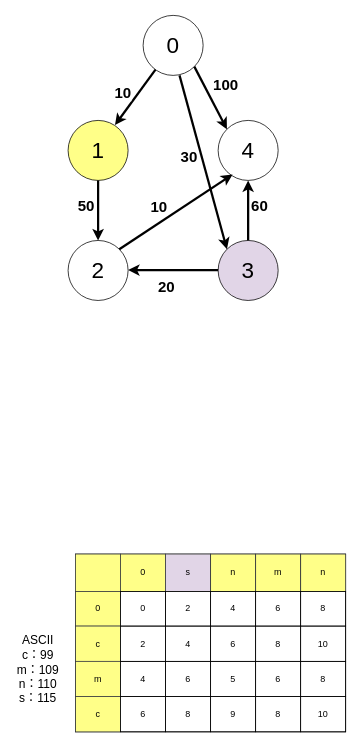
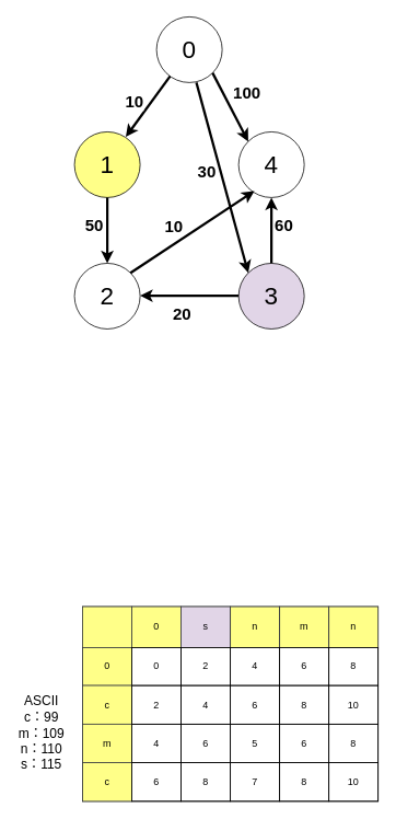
  <mxCell id="0" />
  <mxCell id="1" parent="0" />
  <mxCell id="2" value="&lt;font style=&quot;font-size: 30px;&quot;&gt;0&lt;/font&gt;" style="ellipse;whiteSpace=wrap;html=1;aspect=fixed;" vertex="1" parent="1"><mxGeometry x="190" y="20" width="80" height="80" as="geometry" /></mxCell>
  <mxCell id="3" value="&lt;font style=&quot;font-size: 30px;&quot;&gt;1&lt;/font&gt;" style="ellipse;whiteSpace=wrap;html=1;aspect=fixed;fillColor=#ffff88;" vertex="1" parent="1"><mxGeometry x="90" y="160" width="80" height="80" as="geometry" /></mxCell>
  <mxCell id="4" value="&lt;font style=&quot;font-size: 30px;&quot;&gt;4&lt;/font&gt;" style="ellipse;whiteSpace=wrap;html=1;aspect=fixed;" vertex="1" parent="1"><mxGeometry x="290" y="160" width="80" height="80" as="geometry" /></mxCell>
  <mxCell id="5" value="&lt;font style=&quot;font-size: 30px;&quot;&gt;2&lt;/font&gt;" style="ellipse;whiteSpace=wrap;html=1;aspect=fixed;" vertex="1" parent="1"><mxGeometry x="90" y="320" width="80" height="80" as="geometry" /></mxCell>
  <mxCell id="6" value="&lt;font style=&quot;font-size: 30px;&quot;&gt;3&lt;/font&gt;" style="ellipse;whiteSpace=wrap;html=1;aspect=fixed;fillColor=#e1d5e7;" vertex="1" parent="1"><mxGeometry x="290" y="320" width="80" height="80" as="geometry" /></mxCell>
  <mxCell id="7" value="" style="endArrow=classic;html=1;rounded=0;curved=0;strokeWidth=3;" edge="1" parent="1" source="2"><mxGeometry relative="1" as="geometry"><mxPoint x="201" y="90" as="sourcePoint" /><mxPoint x="152.475" y="166.254" as="targetPoint" /></mxGeometry></mxCell>
  <mxCell id="8" value="&lt;font style=&quot;font-size: 20px;&quot;&gt;&lt;b&gt;10&lt;/b&gt;&lt;/font&gt;" style="edgeLabel;resizable=0;html=1;;align=center;verticalAlign=middle;" connectable="0" vertex="1" parent="7"><mxGeometry relative="1" as="geometry"><mxPoint x="-17" y="-8" as="offset" /></mxGeometry></mxCell>
  <mxCell id="9" value="" style="endArrow=classic;html=1;rounded=0;curved=0;strokeWidth=3;entryX=0.5;entryY=0;entryDx=0;entryDy=0;exitX=0.5;exitY=1;exitDx=0;exitDy=0;" edge="1" parent="1" source="3" target="5"><mxGeometry relative="1" as="geometry"><mxPoint x="130" y="250" as="sourcePoint" /><mxPoint x="79.995" y="316.254" as="targetPoint" /></mxGeometry></mxCell>
  <mxCell id="10" value="&lt;font style=&quot;font-size: 20px;&quot;&gt;&lt;b&gt;50&lt;/b&gt;&lt;/font&gt;" style="edgeLabel;resizable=0;html=1;;align=center;verticalAlign=middle;" connectable="0" vertex="1" parent="9"><mxGeometry relative="1" as="geometry"><mxPoint x="-17" y="-8" as="offset" /></mxGeometry></mxCell>
  <mxCell id="11" value="" style="endArrow=classic;html=1;rounded=0;curved=0;strokeWidth=3;entryX=0;entryY=0;entryDx=0;entryDy=0;exitX=1;exitY=1;exitDx=0;exitDy=0;" edge="1" parent="1" source="2" target="4"><mxGeometry relative="1" as="geometry"><mxPoint x="258.52" y="83.75" as="sourcePoint" /><mxPoint x="209.995" y="160.004" as="targetPoint" /></mxGeometry></mxCell>
  <mxCell id="12" value="&lt;font style=&quot;font-size: 20px;&quot;&gt;&lt;b&gt;100&lt;/b&gt;&lt;/font&gt;" style="edgeLabel;resizable=0;html=1;;align=center;verticalAlign=middle;horizontal=1;" connectable="0" vertex="1" parent="11"><mxGeometry relative="1" as="geometry"><mxPoint x="20" y="-18" as="offset" /></mxGeometry></mxCell>
  <mxCell id="13" value="" style="endArrow=classic;html=1;rounded=0;curved=0;strokeWidth=3;entryX=0;entryY=0;entryDx=0;entryDy=0;" edge="1" parent="1" target="6"><mxGeometry relative="1" as="geometry"><mxPoint x="238.52" y="100" as="sourcePoint" /><mxPoint x="189.995" y="176.254" as="targetPoint" /></mxGeometry></mxCell>
  <mxCell id="14" value="&lt;font style=&quot;font-size: 20px;&quot;&gt;&lt;b&gt;30&lt;/b&gt;&lt;/font&gt;" style="edgeLabel;resizable=0;html=1;;align=center;verticalAlign=middle;" connectable="0" vertex="1" parent="13"><mxGeometry relative="1" as="geometry"><mxPoint x="-20" y="-8" as="offset" /></mxGeometry></mxCell>
  <mxCell id="15" value="" style="endArrow=classic;html=1;rounded=0;curved=0;strokeWidth=3;entryX=0.24;entryY=0.9;entryDx=0;entryDy=0;entryPerimeter=0;exitX=1;exitY=0;exitDx=0;exitDy=0;" edge="1" parent="1" source="5" target="4"><mxGeometry relative="1" as="geometry"><mxPoint x="158.52" y="330" as="sourcePoint" /><mxPoint x="109.995" y="406.254" as="targetPoint" /></mxGeometry></mxCell>
  <mxCell id="16" value="&lt;font style=&quot;font-size: 20px;&quot;&gt;&lt;b&gt;10&lt;/b&gt;&lt;/font&gt;" style="edgeLabel;resizable=0;html=1;;align=center;verticalAlign=middle;" connectable="0" vertex="1" parent="15"><mxGeometry relative="1" as="geometry"><mxPoint x="-23" y="-8" as="offset" /></mxGeometry></mxCell>
  <mxCell id="17" value="" style="endArrow=classic;html=1;rounded=0;curved=0;strokeWidth=3;entryX=1;entryY=0.5;entryDx=0;entryDy=0;" edge="1" parent="1"><mxGeometry relative="1" as="geometry"><mxPoint x="290" y="359.5" as="sourcePoint" /><mxPoint x="170" y="359.5" as="targetPoint" /></mxGeometry></mxCell>
  <mxCell id="18" value="&lt;font style=&quot;font-size: 20px;&quot;&gt;&lt;b&gt;20&lt;/b&gt;&lt;/font&gt;" style="edgeLabel;resizable=0;html=1;;align=center;verticalAlign=middle;" connectable="0" vertex="1" parent="17"><mxGeometry relative="1" as="geometry"><mxPoint x="-10" y="21" as="offset" /></mxGeometry></mxCell>
  <mxCell id="19" value="" style="endArrow=classic;html=1;rounded=0;curved=0;strokeWidth=3;exitX=0.5;exitY=0;exitDx=0;exitDy=0;entryX=0.5;entryY=1;entryDx=0;entryDy=0;" edge="1" parent="1" source="6" target="4"><mxGeometry relative="1" as="geometry"><mxPoint x="334" y="320" as="sourcePoint" /><mxPoint x="340" y="240" as="targetPoint" /></mxGeometry></mxCell>
  <mxCell id="20" value="&lt;font style=&quot;font-size: 20px;&quot;&gt;&lt;b&gt;60&lt;/b&gt;&lt;/font&gt;" style="edgeLabel;resizable=0;html=1;;align=center;verticalAlign=middle;" connectable="0" vertex="1" parent="19"><mxGeometry relative="1" as="geometry"><mxPoint x="14" y="-8" as="offset" /></mxGeometry></mxCell>
  <mxCell id="21" value="" style="childLayout=tableLayout;recursiveResize=0;shadow=0;fillColor=none;strokeWidth=1;" vertex="1" parent="1"><mxGeometry x="100" y="738" width="360" height="237" as="geometry" /></mxCell>
  <mxCell id="22" value="" style="shape=tableRow;horizontal=0;startSize=0;swimlaneHead=0;swimlaneBody=0;top=0;left=0;bottom=0;right=0;dropTarget=0;collapsible=0;recursiveResize=0;expand=0;fontStyle=0;fillColor=#ffff88;strokeColor=#36393d;" vertex="1" parent="21"><mxGeometry width="360" height="50" as="geometry" /></mxCell>
  <mxCell id="23" style="connectable=0;recursiveResize=0;strokeColor=#36393d;fillColor=#ffff88;align=center;whiteSpace=wrap;html=1;" vertex="1" parent="22"><mxGeometry width="60" height="50" as="geometry"><mxRectangle width="60" height="50" as="alternateBounds" /></mxGeometry></mxCell>
  <mxCell id="24" value="0" style="connectable=0;recursiveResize=0;strokeColor=#36393d;fillColor=#ffff88;align=center;whiteSpace=wrap;html=1;" vertex="1" parent="22"><mxGeometry x="60" width="60" height="50" as="geometry"><mxRectangle width="60" height="50" as="alternateBounds" /></mxGeometry></mxCell>
  <mxCell id="25" value="s" style="connectable=0;recursiveResize=0;strokeColor=#36393d;fillColor=#e1d5e7;align=center;whiteSpace=wrap;html=1;" vertex="1" parent="22"><mxGeometry x="120" width="60" height="50" as="geometry"><mxRectangle width="60" height="50" as="alternateBounds" /></mxGeometry></mxCell>
  <mxCell id="26" value="n" style="connectable=0;recursiveResize=0;strokeColor=inherit;fillColor=none;align=center;whiteSpace=wrap;html=1;" vertex="1" parent="22"><mxGeometry x="180" width="60" height="50" as="geometry"><mxRectangle width="60" height="50" as="alternateBounds" /></mxGeometry></mxCell>
  <mxCell id="27" value="m" style="connectable=0;recursiveResize=0;strokeColor=inherit;fillColor=none;align=center;whiteSpace=wrap;html=1;" vertex="1" parent="22"><mxGeometry x="240" width="60" height="50" as="geometry"><mxRectangle width="60" height="50" as="alternateBounds" /></mxGeometry></mxCell>
  <mxCell id="28" value="n" style="connectable=0;recursiveResize=0;strokeColor=inherit;fillColor=none;align=center;whiteSpace=wrap;html=1;" vertex="1" parent="22"><mxGeometry x="300" width="60" height="50" as="geometry"><mxRectangle width="60" height="50" as="alternateBounds" /></mxGeometry></mxCell>
  <mxCell id="29" style="shape=tableRow;horizontal=0;startSize=0;swimlaneHead=0;swimlaneBody=0;top=0;left=0;bottom=0;right=0;dropTarget=0;collapsible=0;recursiveResize=0;expand=0;fontStyle=0;fillColor=none;strokeColor=inherit;" vertex="1" parent="21"><mxGeometry y="50" width="360" height="46" as="geometry" /></mxCell>
  <mxCell id="30" value="0" style="connectable=0;recursiveResize=0;strokeColor=#36393d;fillColor=#ffff88;align=center;whiteSpace=wrap;html=1;" vertex="1" parent="29"><mxGeometry width="60" height="46" as="geometry"><mxRectangle width="60" height="46" as="alternateBounds" /></mxGeometry></mxCell>
  <mxCell id="31" value="0" style="connectable=0;recursiveResize=0;strokeColor=inherit;fillColor=none;align=center;whiteSpace=wrap;html=1;" vertex="1" parent="29"><mxGeometry x="60" width="60" height="46" as="geometry"><mxRectangle width="60" height="46" as="alternateBounds" /></mxGeometry></mxCell>
  <mxCell id="32" value="2" style="connectable=0;recursiveResize=0;strokeColor=inherit;fillColor=none;align=center;whiteSpace=wrap;html=1;" vertex="1" parent="29"><mxGeometry x="120" width="60" height="46" as="geometry"><mxRectangle width="60" height="46" as="alternateBounds" /></mxGeometry></mxCell>
  <mxCell id="33" value="4" style="connectable=0;recursiveResize=0;strokeColor=inherit;fillColor=none;align=center;whiteSpace=wrap;html=1;" vertex="1" parent="29"><mxGeometry x="180" width="60" height="46" as="geometry"><mxRectangle width="60" height="46" as="alternateBounds" /></mxGeometry></mxCell>
  <mxCell id="34" value="6" style="connectable=0;recursiveResize=0;strokeColor=inherit;fillColor=none;align=center;whiteSpace=wrap;html=1;" vertex="1" parent="29"><mxGeometry x="240" width="60" height="46" as="geometry"><mxRectangle width="60" height="46" as="alternateBounds" /></mxGeometry></mxCell>
  <mxCell id="35" value="8" style="connectable=0;recursiveResize=0;strokeColor=inherit;fillColor=none;align=center;whiteSpace=wrap;html=1;" vertex="1" parent="29"><mxGeometry x="300" width="60" height="46" as="geometry"><mxRectangle width="60" height="46" as="alternateBounds" /></mxGeometry></mxCell>
  <mxCell id="36" style="shape=tableRow;horizontal=0;startSize=0;swimlaneHead=0;swimlaneBody=0;top=0;left=0;bottom=0;right=0;dropTarget=0;collapsible=0;recursiveResize=0;expand=0;fontStyle=0;fillColor=none;strokeColor=inherit;" vertex="1" parent="21"><mxGeometry y="96" width="360" height="47" as="geometry" /></mxCell>
  <mxCell id="37" value="c" style="connectable=0;recursiveResize=0;strokeColor=#36393d;fillColor=#ffff88;align=center;whiteSpace=wrap;html=1;" vertex="1" parent="36"><mxGeometry width="60" height="47" as="geometry"><mxRectangle width="60" height="47" as="alternateBounds" /></mxGeometry></mxCell>
  <mxCell id="38" value="2" style="connectable=0;recursiveResize=0;strokeColor=inherit;fillColor=none;align=center;whiteSpace=wrap;html=1;" vertex="1" parent="36"><mxGeometry x="60" width="60" height="47" as="geometry"><mxRectangle width="60" height="47" as="alternateBounds" /></mxGeometry></mxCell>
  <mxCell id="39" value="4" style="connectable=0;recursiveResize=0;strokeColor=inherit;fillColor=none;align=center;whiteSpace=wrap;html=1;" vertex="1" parent="36"><mxGeometry x="120" width="60" height="47" as="geometry"><mxRectangle width="60" height="47" as="alternateBounds" /></mxGeometry></mxCell>
  <mxCell id="40" value="6" style="connectable=0;recursiveResize=0;strokeColor=inherit;fillColor=none;align=center;whiteSpace=wrap;html=1;" vertex="1" parent="36"><mxGeometry x="180" width="60" height="47" as="geometry"><mxRectangle width="60" height="47" as="alternateBounds" /></mxGeometry></mxCell>
  <mxCell id="41" value="8" style="connectable=0;recursiveResize=0;strokeColor=inherit;fillColor=none;align=center;whiteSpace=wrap;html=1;" vertex="1" parent="36"><mxGeometry x="240" width="60" height="47" as="geometry"><mxRectangle width="60" height="47" as="alternateBounds" /></mxGeometry></mxCell>
  <mxCell id="42" value="10" style="connectable=0;recursiveResize=0;strokeColor=inherit;fillColor=none;align=center;whiteSpace=wrap;html=1;" vertex="1" parent="36"><mxGeometry x="300" width="60" height="47" as="geometry"><mxRectangle width="60" height="47" as="alternateBounds" /></mxGeometry></mxCell>
  <mxCell id="43" style="shape=tableRow;horizontal=0;startSize=0;swimlaneHead=0;swimlaneBody=0;top=0;left=0;bottom=0;right=0;dropTarget=0;collapsible=0;recursiveResize=0;expand=0;fontStyle=0;fillColor=none;strokeColor=inherit;" vertex="1" parent="21"><mxGeometry y="143" width="360" height="47" as="geometry" /></mxCell>
  <mxCell id="44" value="m" style="connectable=0;recursiveResize=0;strokeColor=#36393d;fillColor=#ffff88;align=center;whiteSpace=wrap;html=1;" vertex="1" parent="43"><mxGeometry width="60" height="47" as="geometry"><mxRectangle width="60" height="47" as="alternateBounds" /></mxGeometry></mxCell>
  <mxCell id="45" value="4" style="connectable=0;recursiveResize=0;strokeColor=inherit;fillColor=none;align=center;whiteSpace=wrap;html=1;" vertex="1" parent="43"><mxGeometry x="60" width="60" height="47" as="geometry"><mxRectangle width="60" height="47" as="alternateBounds" /></mxGeometry></mxCell>
  <mxCell id="46" value="6" style="connectable=0;recursiveResize=0;strokeColor=inherit;fillColor=none;align=center;whiteSpace=wrap;html=1;" vertex="1" parent="43"><mxGeometry x="120" width="60" height="47" as="geometry"><mxRectangle width="60" height="47" as="alternateBounds" /></mxGeometry></mxCell>
  <mxCell id="47" value="5" style="connectable=0;recursiveResize=0;strokeColor=inherit;fillColor=none;align=center;whiteSpace=wrap;html=1;" vertex="1" parent="43"><mxGeometry x="180" width="60" height="47" as="geometry"><mxRectangle width="60" height="47" as="alternateBounds" /></mxGeometry></mxCell>
  <mxCell id="48" value="6" style="connectable=0;recursiveResize=0;strokeColor=inherit;fillColor=none;align=center;whiteSpace=wrap;html=1;" vertex="1" parent="43"><mxGeometry x="240" width="60" height="47" as="geometry"><mxRectangle width="60" height="47" as="alternateBounds" /></mxGeometry></mxCell>
  <mxCell id="49" value="8" style="connectable=0;recursiveResize=0;strokeColor=inherit;fillColor=none;align=center;whiteSpace=wrap;html=1;" vertex="1" parent="43"><mxGeometry x="300" width="60" height="47" as="geometry"><mxRectangle width="60" height="47" as="alternateBounds" /></mxGeometry></mxCell>
  <mxCell id="50" style="shape=tableRow;horizontal=0;startSize=0;swimlaneHead=0;swimlaneBody=0;top=0;left=0;bottom=0;right=0;dropTarget=0;collapsible=0;recursiveResize=0;expand=0;fontStyle=0;fillColor=none;strokeColor=inherit;" vertex="1" parent="21"><mxGeometry y="190" width="360" height="47" as="geometry" /></mxCell>
  <mxCell id="51" value="c" style="connectable=0;recursiveResize=0;strokeColor=#36393d;fillColor=#ffff88;align=center;whiteSpace=wrap;html=1;" vertex="1" parent="50"><mxGeometry width="60" height="47" as="geometry"><mxRectangle width="60" height="47" as="alternateBounds" /></mxGeometry></mxCell>
  <mxCell id="52" value="6" style="connectable=0;recursiveResize=0;strokeColor=inherit;fillColor=none;align=center;whiteSpace=wrap;html=1;" vertex="1" parent="50"><mxGeometry x="60" width="60" height="47" as="geometry"><mxRectangle width="60" height="47" as="alternateBounds" /></mxGeometry></mxCell>
  <mxCell id="53" value="8" style="connectable=0;recursiveResize=0;strokeColor=inherit;fillColor=none;align=center;whiteSpace=wrap;html=1;" vertex="1" parent="50"><mxGeometry x="120" width="60" height="47" as="geometry"><mxRectangle width="60" height="47" as="alternateBounds" /></mxGeometry></mxCell>
- <mxCell id="54" value="9" style="connectable=0;recursiveResize=0;strokeColor=inherit;fillColor=none;align=center;whiteSpace=wrap;html=1;" vertex="1" parent="50"><mxGeometry x="180" width="60" height="47" as="geometry"><mxRectangle width="60" height="47" as="alternateBounds" /></mxGeometry></mxCell>
+ <mxCell id="54" value="7" style="connectable=0;recursiveResize=0;strokeColor=inherit;fillColor=none;align=center;whiteSpace=wrap;html=1;" vertex="1" parent="50"><mxGeometry x="180" width="60" height="47" as="geometry"><mxRectangle width="60" height="47" as="alternateBounds" /></mxGeometry></mxCell>
  <mxCell id="55" value="8" style="connectable=0;recursiveResize=0;strokeColor=inherit;fillColor=none;align=center;whiteSpace=wrap;html=1;" vertex="1" parent="50"><mxGeometry x="240" width="60" height="47" as="geometry"><mxRectangle width="60" height="47" as="alternateBounds" /></mxGeometry></mxCell>
  <mxCell id="56" value="10" style="connectable=0;recursiveResize=0;strokeColor=inherit;fillColor=none;align=center;whiteSpace=wrap;html=1;" vertex="1" parent="50"><mxGeometry x="300" width="60" height="47" as="geometry"><mxRectangle width="60" height="47" as="alternateBounds" /></mxGeometry></mxCell>
  <mxCell id="57" value="&lt;font style=&quot;font-size: 16px;&quot;&gt;ASCII&lt;/font&gt;&lt;div style=&quot;font-size: 16px;&quot;&gt;&lt;font style=&quot;font-size: 16px;&quot;&gt;c：99&lt;/font&gt;&lt;/div&gt;&lt;div style=&quot;font-size: 16px;&quot;&gt;&lt;font style=&quot;font-size: 16px;&quot;&gt;m：109&lt;/font&gt;&lt;/div&gt;&lt;div style=&quot;font-size: 16px;&quot;&gt;&lt;font style=&quot;font-size: 16px;&quot;&gt;n：110&lt;/font&gt;&lt;/div&gt;&lt;div style=&quot;font-size: 16px;&quot;&gt;&lt;font style=&quot;font-size: 16px;&quot;&gt;s：115&lt;/font&gt;&lt;br&gt;&lt;/div&gt;&lt;div&gt;&lt;br&gt;&lt;/div&gt;" style="text;strokeColor=none;align=center;fillColor=none;html=1;verticalAlign=middle;whiteSpace=wrap;rounded=0;" vertex="1" parent="1"><mxGeometry x="20" y="883.5" width="60" height="30" as="geometry" /></mxCell>
